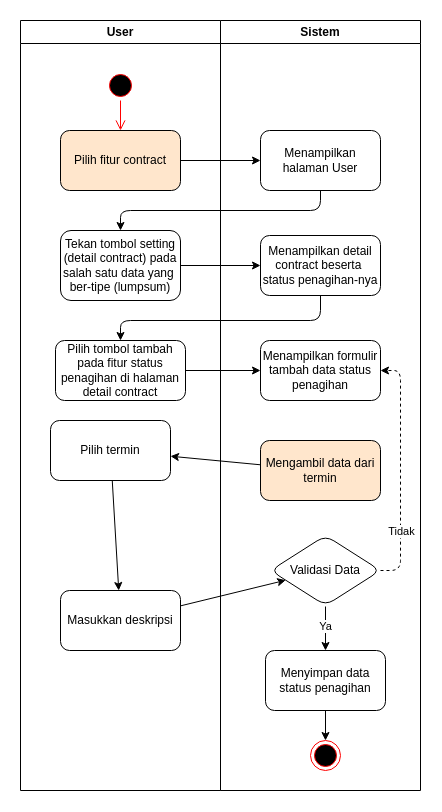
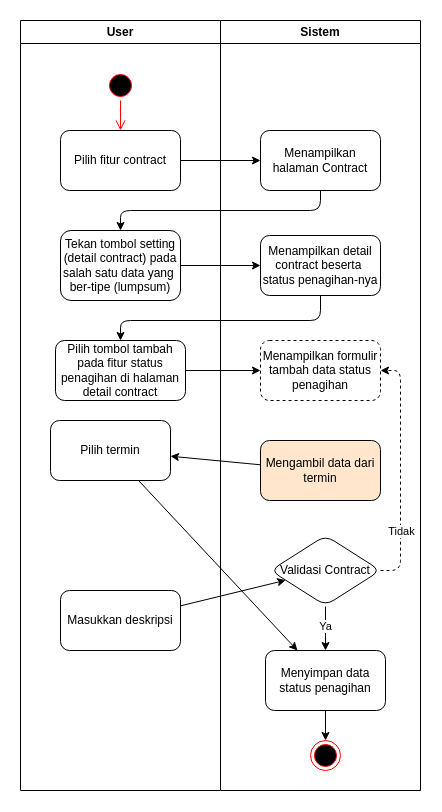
  <mxCell id="0" />
  <mxCell id="1" parent="0" />
  <mxCell id="2" value="User" style="swimlane;whiteSpace=wrap;html=1;" parent="1" vertex="1"><mxGeometry x="20" y="20" width="200" height="770" as="geometry" /></mxCell>
  <mxCell id="3" value="" style="ellipse;html=1;shape=startState;fillColor=#000000;strokeColor=#ff0000;" parent="2" vertex="1"><mxGeometry x="85" y="50" width="30" height="30" as="geometry" /></mxCell>
- <mxCell id="4" value="Pilih fitur contract" style="rounded=1;whiteSpace=wrap;html=1;fillColor=#ffe6cc;" parent="2" vertex="1"><mxGeometry x="40" y="110" width="120" height="60" as="geometry" /></mxCell>
+ <mxCell id="4" value="Pilih fitur contract" style="rounded=1;whiteSpace=wrap;html=1;" parent="2" vertex="1"><mxGeometry x="40" y="110" width="120" height="60" as="geometry" /></mxCell>
  <mxCell id="5" value="" style="edgeStyle=orthogonalEdgeStyle;html=1;verticalAlign=bottom;endArrow=open;endSize=8;strokeColor=#ff0000;entryX=0.5;entryY=0;entryDx=0;entryDy=0;" parent="2" source="3" target="4" edge="1"><mxGeometry relative="1" as="geometry"><mxPoint x="100" y="110" as="targetPoint" /></mxGeometry></mxCell>
  <mxCell id="6" value="Tekan tombol setting (detail contract) pada salah satu data yang&amp;nbsp;&lt;div&gt;ber-tipe (lumpsum)&lt;/div&gt;" style="rounded=1;whiteSpace=wrap;html=1;" parent="2" vertex="1"><mxGeometry x="40" y="210" width="120" height="70" as="geometry" /></mxCell>
  <mxCell id="7" value="Masukkan deskripsi" style="rounded=1;whiteSpace=wrap;html=1;" parent="2" vertex="1"><mxGeometry x="40" y="570" width="120" height="60" as="geometry" /></mxCell>
  <mxCell id="8" value="Pilih tombol tambah pada fitur status penagihan di halaman detail contract" style="rounded=1;whiteSpace=wrap;html=1;" parent="2" vertex="1"><mxGeometry x="35" y="320" width="130" height="60" as="geometry" /></mxCell>
  <mxCell id="9" value="Sistem" style="swimlane;whiteSpace=wrap;html=1;" parent="1" vertex="1"><mxGeometry x="220" y="20" width="200" height="770" as="geometry" /></mxCell>
- <mxCell id="10" value="Menampilkan halaman User" style="rounded=1;whiteSpace=wrap;html=1;" parent="9" vertex="1"><mxGeometry x="40" y="110" width="120" height="60" as="geometry" /></mxCell>
+ <mxCell id="10" value="Menampilkan halaman Contract" style="rounded=1;whiteSpace=wrap;html=1;" parent="9" vertex="1"><mxGeometry x="40" y="110" width="120" height="60" as="geometry" /></mxCell>
  <mxCell id="11" value="Menampilkan detail contract beserta&amp;nbsp;&lt;div&gt;status penagihan-nya&lt;/div&gt;" style="rounded=1;whiteSpace=wrap;html=1;" parent="9" vertex="1"><mxGeometry x="40" y="215" width="120" height="60" as="geometry" /></mxCell>
  <mxCell id="12" value="" style="ellipse;html=1;shape=endState;fillColor=#000000;strokeColor=#ff0000;" parent="9" vertex="1"><mxGeometry x="90" y="720" width="30" height="30" as="geometry" /></mxCell>
  <mxCell id="13" value="Menyimpan data status penagihan" style="rounded=1;whiteSpace=wrap;html=1;" parent="9" vertex="1"><mxGeometry x="45" y="630" width="120" height="60" as="geometry" /></mxCell>
  <mxCell id="14" value="" style="edgeStyle=none;html=1;" parent="9" source="13" target="12" edge="1"><mxGeometry relative="1" as="geometry" /></mxCell>
  <mxCell id="15" value="Mengambil data dari termin" style="rounded=1;whiteSpace=wrap;html=1;fillColor=#ffe6cc;" parent="9" vertex="1"><mxGeometry x="40" y="420" width="120" height="60" as="geometry" /></mxCell>
  <mxCell id="16" value="" style="edgeStyle=none;html=1;" parent="1" source="4" target="10" edge="1"><mxGeometry relative="1" as="geometry" /></mxCell>
  <mxCell id="17" value="" style="edgeStyle=none;html=1;entryX=0.5;entryY=0;entryDx=0;entryDy=0;exitX=0.5;exitY=1;exitDx=0;exitDy=0;" parent="1" source="10" target="6" edge="1"><mxGeometry relative="1" as="geometry"><Array as="points"><mxPoint x="320" y="210" /><mxPoint x="120" y="210" /></Array></mxGeometry></mxCell>
  <mxCell id="18" value="" style="edgeStyle=none;html=1;" parent="1" source="6" target="11" edge="1"><mxGeometry relative="1" as="geometry" /></mxCell>
- <mxCell id="19" value="" style="edgeStyle=none;html=1;" parent="1" source="20" target="7" edge="1"><mxGeometry relative="1" as="geometry" /></mxCell>
+ <mxCell id="19" value="" style="edgeStyle=none;html=1;" parent="1" source="20" target="13" edge="1"><mxGeometry relative="1" as="geometry" /></mxCell>
  <mxCell id="20" value="Pilih termin" style="rounded=1;whiteSpace=wrap;html=1;" parent="1" vertex="1"><mxGeometry x="50" y="420" width="120" height="60" as="geometry" /></mxCell>
- <mxCell id="21" value="Menampilkan formulir tambah data status penagihan" style="rounded=1;whiteSpace=wrap;html=1;" parent="1" vertex="1"><mxGeometry x="260" y="340" width="120" height="60" as="geometry" /></mxCell>
+ <mxCell id="21" value="Menampilkan formulir tambah data status penagihan" style="rounded=1;whiteSpace=wrap;html=1;dashed=1;" parent="1" vertex="1"><mxGeometry x="260" y="340" width="120" height="60" as="geometry" /></mxCell>
  <mxCell id="22" style="edgeStyle=none;html=1;entryX=1;entryY=0.5;entryDx=0;entryDy=0;exitX=1;exitY=0.5;exitDx=0;exitDy=0;dashed=1;" parent="1" source="26" target="21" edge="1"><mxGeometry relative="1" as="geometry"><Array as="points"><mxPoint x="400" y="570" /><mxPoint x="400" y="370" /></Array></mxGeometry></mxCell>
  <mxCell id="23" value="Tidak" style="edgeLabel;html=1;align=center;verticalAlign=middle;resizable=0;points=[];" parent="22" vertex="1" connectable="0"><mxGeometry x="0.099" y="5" relative="1" as="geometry"><mxPoint x="5" y="72" as="offset" /></mxGeometry></mxCell>
  <mxCell id="24" value="" style="edgeStyle=none;html=1;" parent="1" target="13" edge="1"><mxGeometry relative="1" as="geometry"><mxPoint x="325" y="606" as="sourcePoint" /></mxGeometry></mxCell>
  <mxCell id="25" value="Ya" style="edgeLabel;html=1;align=center;verticalAlign=middle;resizable=0;points=[];" vertex="1" connectable="0" parent="24"><mxGeometry x="-0.447" y="-1" relative="1" as="geometry"><mxPoint y="7" as="offset" /></mxGeometry></mxCell>
- <mxCell id="26" value="Validasi Data" style="rhombus;whiteSpace=wrap;html=1;rounded=1;" parent="1" vertex="1"><mxGeometry x="270" y="535" width="110" height="70" as="geometry" /></mxCell>
+ <mxCell id="26" value="Validasi Contract" style="rhombus;whiteSpace=wrap;html=1;rounded=1;" parent="1" vertex="1"><mxGeometry x="270" y="535" width="110" height="70" as="geometry" /></mxCell>
  <mxCell id="27" value="" style="edgeStyle=none;html=1;" parent="1" source="8" target="21" edge="1"><mxGeometry relative="1" as="geometry" /></mxCell>
  <mxCell id="28" style="edgeStyle=none;html=1;exitX=0.5;exitY=1;exitDx=0;exitDy=0;entryX=0.5;entryY=0;entryDx=0;entryDy=0;" parent="1" source="11" target="8" edge="1"><mxGeometry relative="1" as="geometry"><Array as="points"><mxPoint x="320" y="320" /><mxPoint x="120" y="320" /></Array></mxGeometry></mxCell>
  <mxCell id="29" value="" style="edgeStyle=none;html=1;" parent="1" source="7" target="26" edge="1"><mxGeometry relative="1" as="geometry" /></mxCell>
  <mxCell id="30" value="" style="edgeStyle=none;html=1;" parent="1" source="15" target="20" edge="1"><mxGeometry relative="1" as="geometry" /></mxCell>
